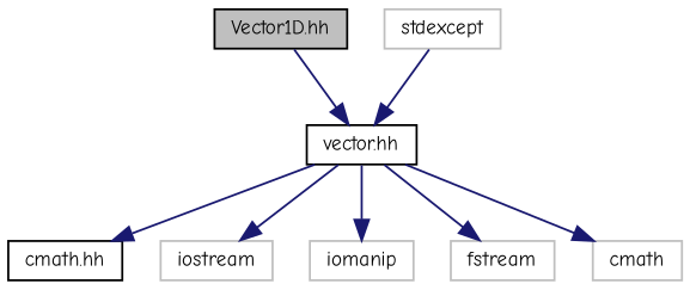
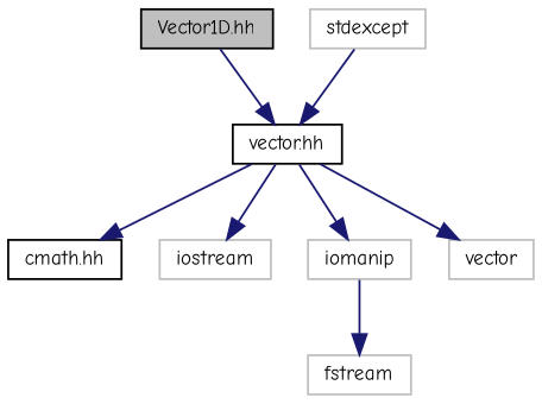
  digraph {
    fontname="Comic Neue"
    node [color=grey75 fillcolor=white fontname="Comic Neue" fontsize=10 shape=record style=filled]
    edge [color=midnightblue fontname="Comic Neue" fontsize=10 labelfontname=Helvetica labelfontsize=10 style=solid]
    n1 [color=black fillcolor=grey75 fontcolor=black height=0.2 label="Vector1D.hh" width=0.4]
    n2 [color=black height=0.2 label="vector.hh" width=0.4]
    n3 [color=black height=0.2 label="cmath.hh" width=0.4]
    n4 [height=0.2 label=iostream width=0.4]
    n5 [height=0.2 label=iomanip width=0.4]
    n6 [height=0.2 label=fstream width=0.4]
-   n7 [height=0.2 label=cmath width=0.4]
+   n7 [height=0.2 label=vector width=0.4]
    n8 [height=0.2 label=stdexcept width=0.4]
    n1 -> n2
    n2 -> n3
    n2 -> n4
    n2 -> n5
-   n2 -> n6
+   n5 -> n6
    n2 -> n7
    n8 -> n2
  }
